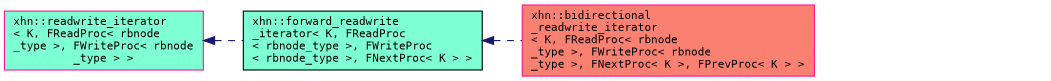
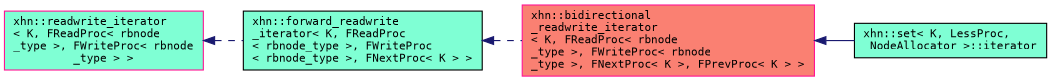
  digraph {
    rankdir=LR
    fontname="DejaVu Sans Mono"
    node [color=black fillcolor=aquamarine fontname="DejaVu Sans Mono" fontsize=10 shape=record style=filled]
    edge [color=midnightblue dir=back fontname="DejaVu Sans Mono" fontsize=10 labelfontname=Helvetica labelfontsize=10 style=dashed]
+   n1 [fontcolor=black height=0.2 label="xhn::set\< K, LessProc,\l NodeAllocator \>::iterator" width=0.4]
    n2 [color=deeppink fillcolor=salmon height=0.2 label="xhn::bidirectional\l_readwrite_iterator\l\< K, FReadProc\< rbnode\l_type \>, FWriteProc\< rbnode\l_type \>, FNextProc\< K \>, FPrevProc\< K \> \>" width=0.4]
    n3 [height=0.2 label="xhn::forward_readwrite\l_iterator\< K, FReadProc\l\< rbnode_type \>, FWriteProc\l\< rbnode_type \>, FNextProc\< K \> \>" width=0.4]
    n4 [color=deeppink height=0.2 label="xhn::readwrite_iterator\l\< K, FReadProc\< rbnode\l_type \>, FWriteProc\< rbnode\l_type \> \>" width=0.4]
+   n2 -> n1 [style=solid]
    n3 -> n2
    n4 -> n3
  }
